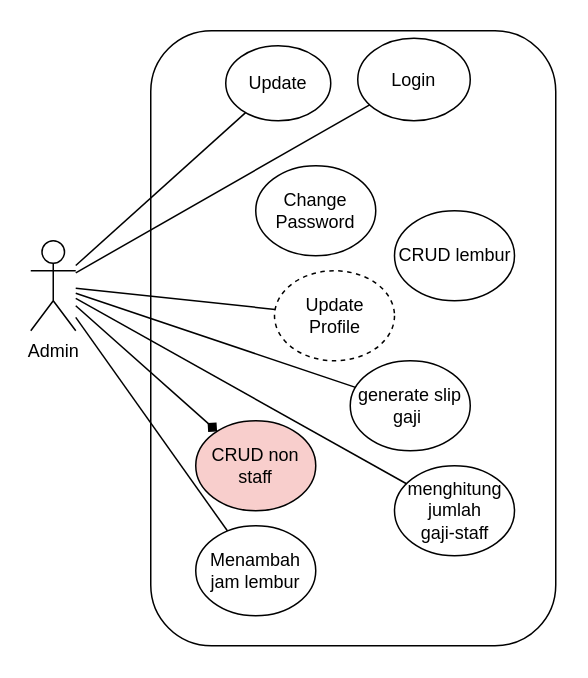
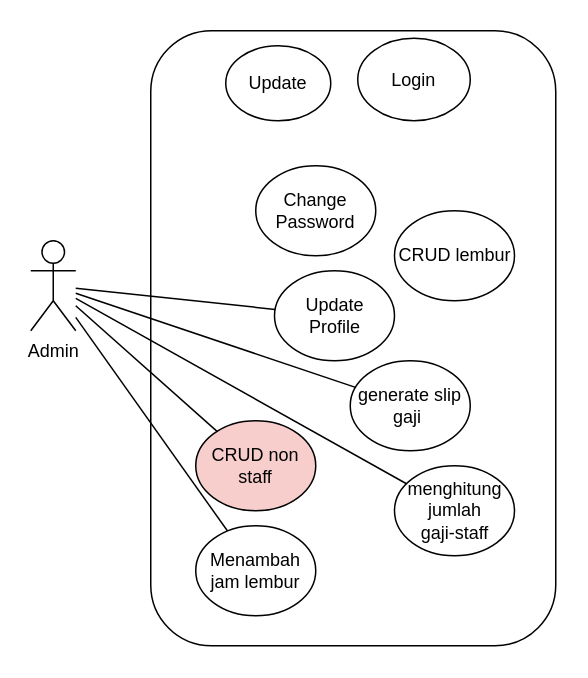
  <mxCell id="0" />
  <mxCell id="1" parent="0" />
  <mxCell id="2" value="" style="rounded=1;whiteSpace=wrap;html=1;" vertex="1" parent="1"><mxGeometry x="100" y="20" width="270" height="410" as="geometry" /></mxCell>
  <mxCell id="3" value="Admin&lt;br&gt;" style="shape=umlActor;verticalLabelPosition=bottom;verticalAlign=top;html=1;outlineConnect=0;" vertex="1" parent="1"><mxGeometry x="20" y="160" width="30" height="60" as="geometry" /></mxCell>
  <mxCell id="4" value="Update" style="ellipse;whiteSpace=wrap;html=1;" vertex="1" parent="1"><mxGeometry x="150" y="30" width="70" height="50" as="geometry" /></mxCell>
  <mxCell id="5" value="Login" style="ellipse;whiteSpace=wrap;html=1;" vertex="1" parent="1"><mxGeometry x="238" y="25" width="75" height="55" as="geometry" /></mxCell>
  <mxCell id="6" value="Change Password" style="ellipse;whiteSpace=wrap;html=1;" vertex="1" parent="1"><mxGeometry x="170" y="110" width="80" height="60" as="geometry" /></mxCell>
- <mxCell id="7" value="Update&lt;br&gt;Profile" style="ellipse;whiteSpace=wrap;html=1;dashed=1;" vertex="1" parent="1"><mxGeometry x="182.5" y="180" width="80" height="60" as="geometry" /></mxCell>
+ <mxCell id="7" value="Update&lt;br&gt;Profile" style="ellipse;whiteSpace=wrap;html=1;" vertex="1" parent="1"><mxGeometry x="182.5" y="180" width="80" height="60" as="geometry" /></mxCell>
  <mxCell id="8" value="CRUD lembur" style="ellipse;whiteSpace=wrap;html=1;" vertex="1" parent="1"><mxGeometry x="262.5" y="140" width="80" height="60" as="geometry" /></mxCell>
  <mxCell id="9" value="generate slip gaji&amp;nbsp;" style="ellipse;whiteSpace=wrap;html=1;" vertex="1" parent="1"><mxGeometry x="233" y="240" width="80" height="60" as="geometry" /></mxCell>
  <mxCell id="10" value="menghitung jumlah&lt;br&gt;gaji-staff" style="ellipse;whiteSpace=wrap;html=1;" vertex="1" parent="1"><mxGeometry x="262.5" y="310" width="80" height="60" as="geometry" /></mxCell>
  <mxCell id="11" value="CRUD non staff" style="ellipse;whiteSpace=wrap;html=1;fillColor=#f8cecc;" vertex="1" parent="1"><mxGeometry x="130" y="280" width="80" height="60" as="geometry" /></mxCell>
  <mxCell id="12" value="Menambah jam lembur" style="ellipse;whiteSpace=wrap;html=1;" vertex="1" parent="1"><mxGeometry x="130" y="350" width="80" height="60" as="geometry" /></mxCell>
- <mxCell id="13" value="" style="endArrow=none;html=1;rounded=0;" edge="1" parent="1" source="3" target="4"><mxGeometry width="50" height="50" relative="1" as="geometry"><mxPoint x="250" y="280" as="sourcePoint" /><mxPoint x="300" y="230" as="targetPoint" /></mxGeometry></mxCell>
- <mxCell id="14" value="" style="endArrow=none;html=1;rounded=0;" edge="1" parent="1" source="3" target="5"><mxGeometry width="50" height="50" relative="1" as="geometry"><mxPoint x="53" y="176" as="sourcePoint" /><mxPoint x="171" y="83" as="targetPoint" /></mxGeometry></mxCell>
  <mxCell id="15" value="" style="endArrow=none;html=1;rounded=0;" edge="1" parent="1" source="3" target="9"><mxGeometry width="50" height="50" relative="1" as="geometry"><mxPoint x="45" y="200" as="sourcePoint" /><mxPoint x="273" y="183" as="targetPoint" /></mxGeometry></mxCell>
  <mxCell id="16" value="" style="endArrow=none;html=1;rounded=0;" edge="1" parent="1" source="3" target="7"><mxGeometry width="50" height="50" relative="1" as="geometry"><mxPoint x="60" y="204" as="sourcePoint" /><mxPoint x="287" y="261" as="targetPoint" /></mxGeometry></mxCell>
- <mxCell id="17" value="" style="endArrow=diamond;html=1;rounded=0;" edge="1" parent="1" source="3" target="11"><mxGeometry width="50" height="50" relative="1" as="geometry"><mxPoint x="60" y="205" as="sourcePoint" /><mxPoint x="234" y="267" as="targetPoint" /></mxGeometry></mxCell>
+ <mxCell id="17" value="" style="endArrow=none;html=1;rounded=0;" edge="1" parent="1" source="3" target="11"><mxGeometry width="50" height="50" relative="1" as="geometry"><mxPoint x="60" y="205" as="sourcePoint" /><mxPoint x="234" y="267" as="targetPoint" /></mxGeometry></mxCell>
  <mxCell id="18" value="" style="endArrow=none;html=1;rounded=0;" edge="1" parent="1" source="3" target="12"><mxGeometry width="50" height="50" relative="1" as="geometry"><mxPoint x="70" y="215" as="sourcePoint" /><mxPoint x="164" y="297" as="targetPoint" /></mxGeometry></mxCell>
  <mxCell id="19" value="" style="endArrow=none;html=1;rounded=0;" edge="1" parent="1" source="3" target="10"><mxGeometry width="50" height="50" relative="1" as="geometry"><mxPoint x="80" y="225" as="sourcePoint" /><mxPoint x="208" y="375" as="targetPoint" /></mxGeometry></mxCell>
